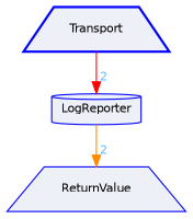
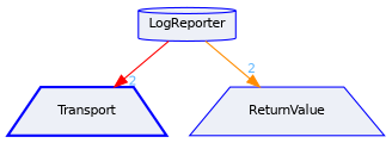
  digraph {
    compound=true
    node [color=blue fillcolor="#edf0f7" fontname=Helvetica fontsize=10 shape=trapezium style=filled]
    edge [fontcolor=steelblue1 fontname=Helvetica fontsize=10 headlabel=2 labeldistance=1.5 labelfontname=Helvetica labelfontsize=10]
    n1 [height=0.2 label=Transport style="filled,bold" width=0.4]
    n2 [height=0.2 label=LogReporter shape=cylinder width=0.4]
    n3 [height=0.2 label=ReturnValue width=0.4]
-   n1 -> n2 [color=red]
+   n2 -> n1 [color=red]
    n2 -> n3 [color=darkorange]
  }
